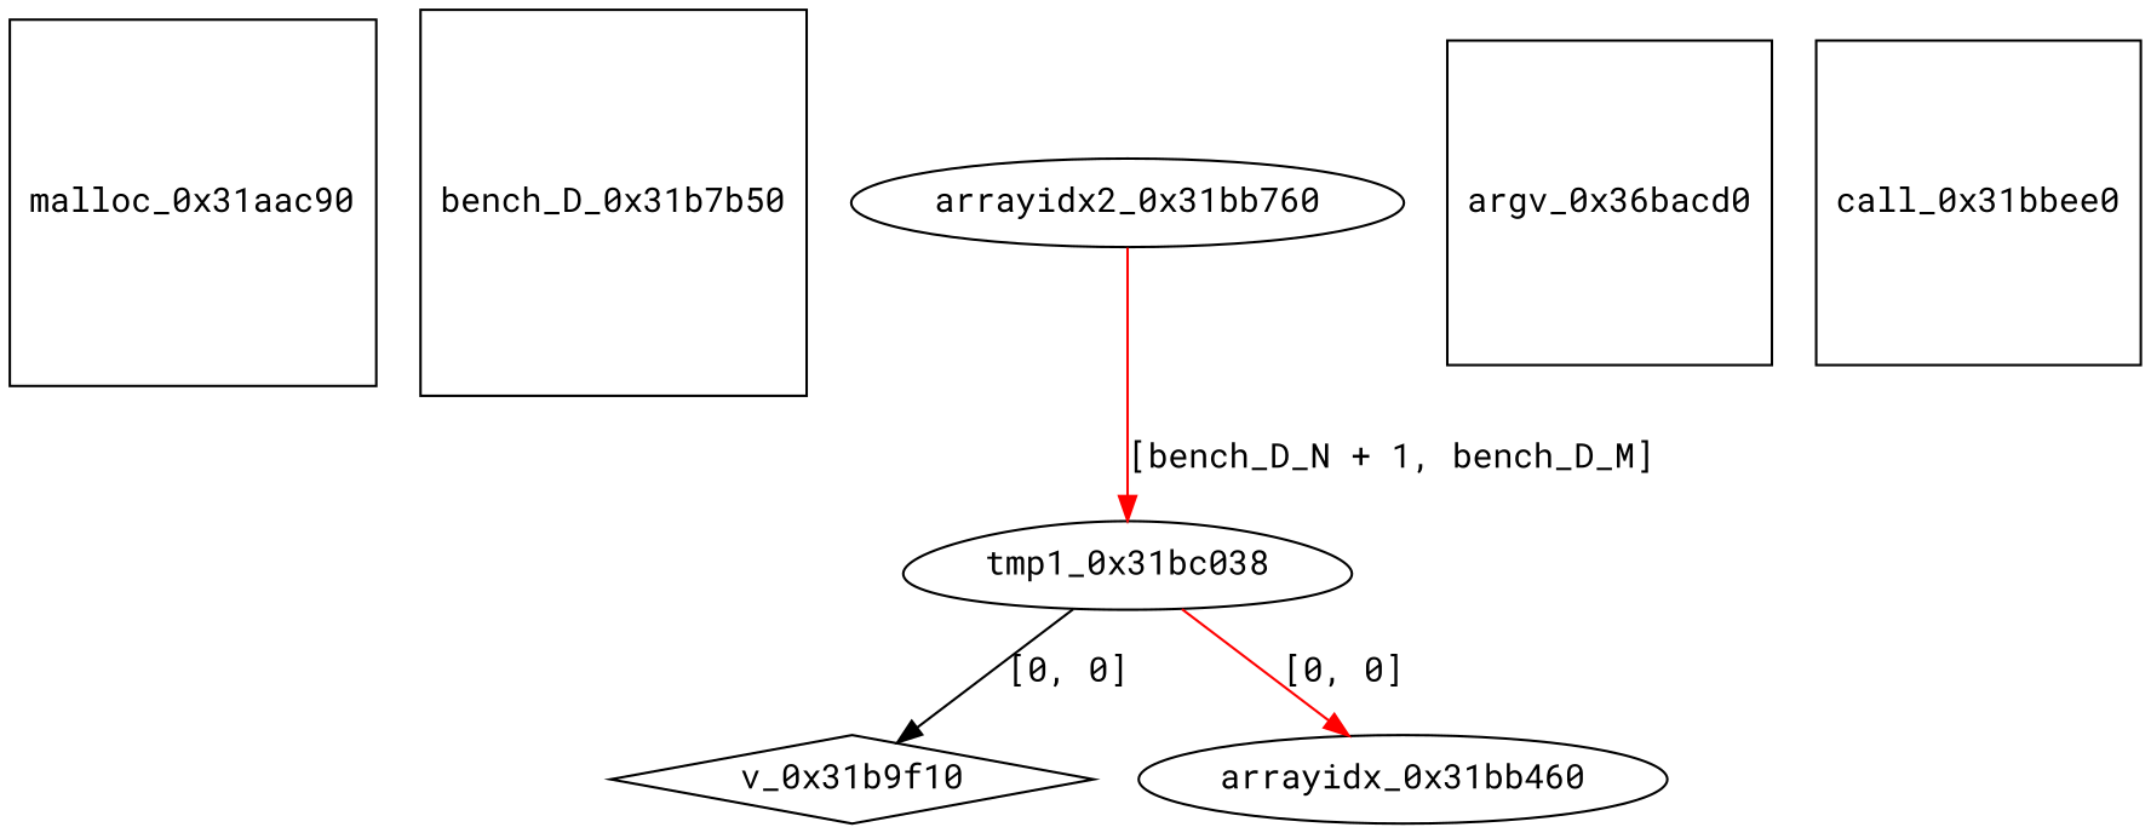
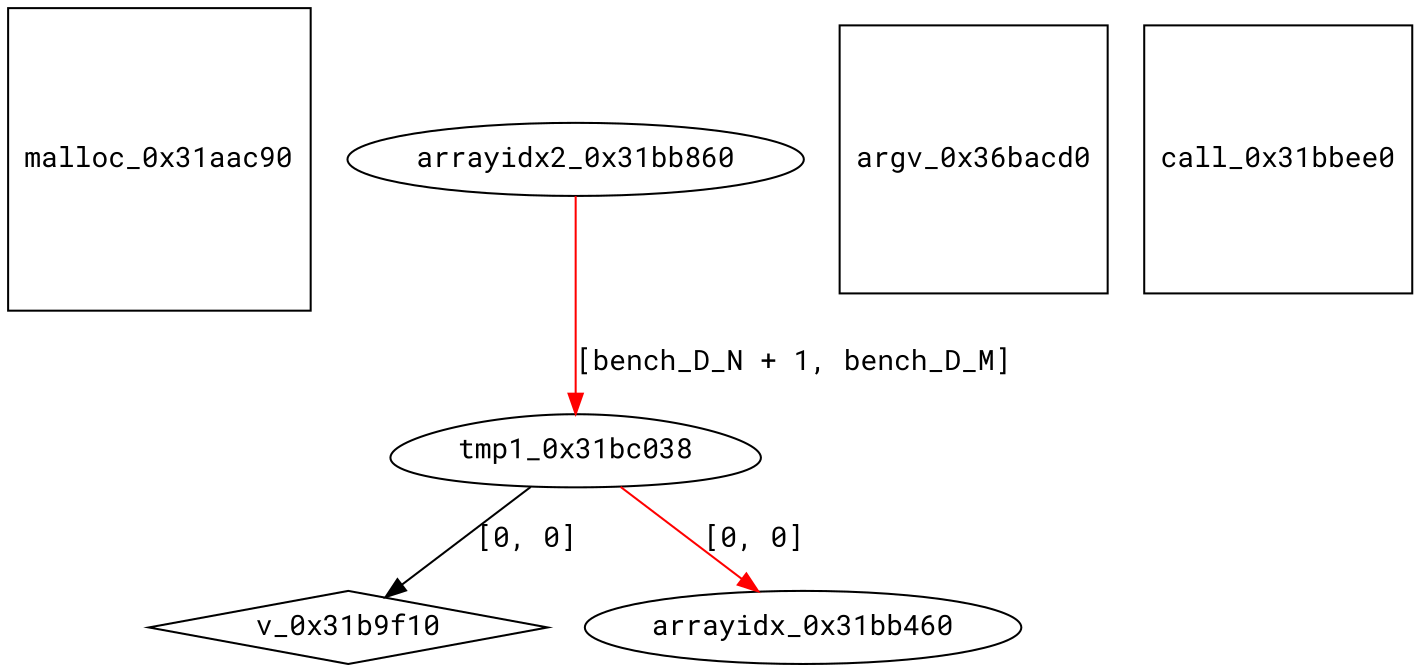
  digraph {
    fontname="Roboto Mono"
    node [fontname="Roboto Mono" shape=square]
    edge [fontname="Roboto Mono" color=red]
    malloc_0x31aac90
-   bench_D_0x31b7b50
    v_0x31b9f10 [shape=diamond]
    tmp1_0x31bc038 [shape=egg]
    arrayidx_0x31bb460 [shape=ellipse]
-   arrayidx2_0x31bb760 [shape=ellipse]
+   arrayidx2_0x31bb760 [shape=ellipse label=arrayidx2_0x31bb860]
    n7 [label=argv_0x36bacd0]
    call_0x31bbee0
    tmp1_0x31bc038 -> v_0x31b9f10 [label="[0, 0]" color=""]
    tmp1_0x31bc038 -> arrayidx_0x31bb460 [label="[0, 0]"]
    arrayidx2_0x31bb760 -> tmp1_0x31bc038 [label="[bench_D_N + 1, bench_D_M]"]
  }
